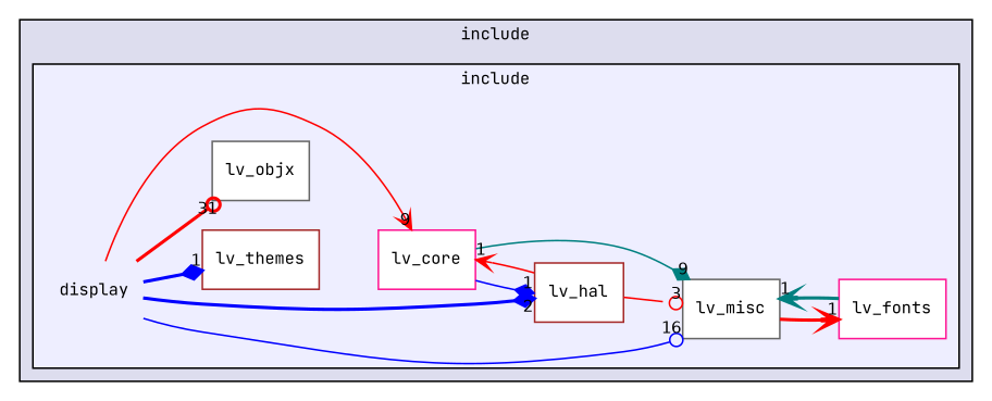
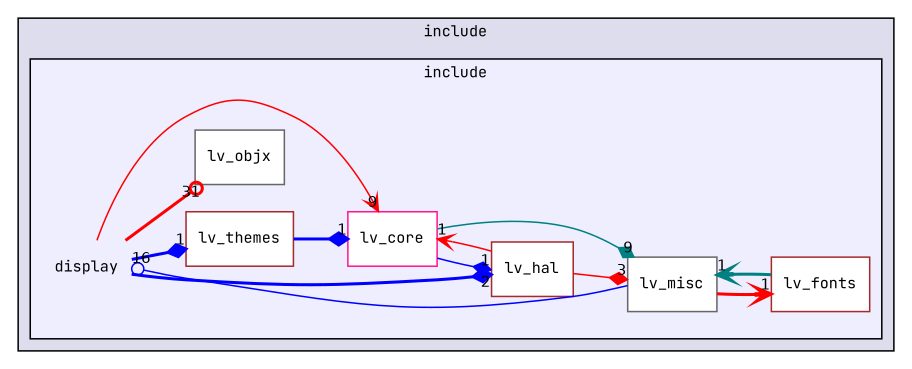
  digraph {
    compound=true
    fontname="JetBrains Mono"
    rankdir=LR
    node [color=brown fontname="JetBrains Mono" fontsize=10 shape=box fillcolor=white style=filled]
    edge [arrowhead=diamond color=red fontname="JetBrains Mono" headlabel=1 labeldistance=1.5 labelfontname=Helvetica labelfontsize=10 style=solid]
    n1 [label=display shape=plaintext fillcolor="" style=""]
    n2 [color=deeppink label=lv_core]
-   n3 [color=deeppink label=lv_fonts]
+   n3 [label=lv_fonts]
    n4 [label=lv_hal]
    n5 [color=gray40 label=lv_misc]
    n6 [color=gray40 label=lv_objx]
    n7 [label=lv_themes]
    subgraph cluster_1 {
      bgcolor="#ddddee"
      fontsize=10
      label=include
      pencolor=black
      subgraph cluster_2 {
        bgcolor="#eeeeff"
        fontsize=10
        label=include
        pencolor=black
        n1
        n2
        n3
        n4
        n5
        n6
        n7
      }
    }
    n1 -> n2 [arrowhead=vee headlabel=9]
    n1 -> n4 [color=blue headlabel=2 style=bold]
-   n1 -> n5 [arrowhead=odot color=blue headlabel=16]
+   n5 -> n1 [arrowhead=odot color=blue headlabel=16]
    n1 -> n6 [arrowhead=odot headlabel=31 style=bold]
    n1 -> n7 [color=blue style=bold]
    n2 -> n4 [color=blue]
    n2 -> n5 [color=teal headlabel=9]
    n3 -> n5 [arrowhead=vee color=teal style=bold]
    n4 -> n2 [arrowhead=vee]
-   n4 -> n5 [arrowhead=odot headlabel=3]
+   n4 -> n5 [headlabel=3]
    n5 -> n3 [arrowhead=vee style=bold]
+   n7 -> n2 [color=blue style=bold]
  }
